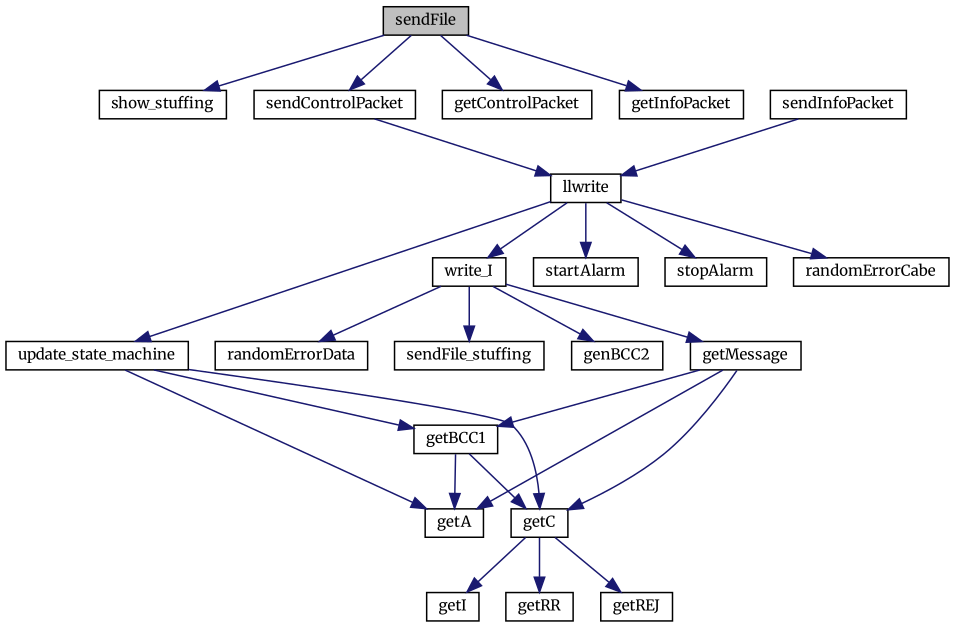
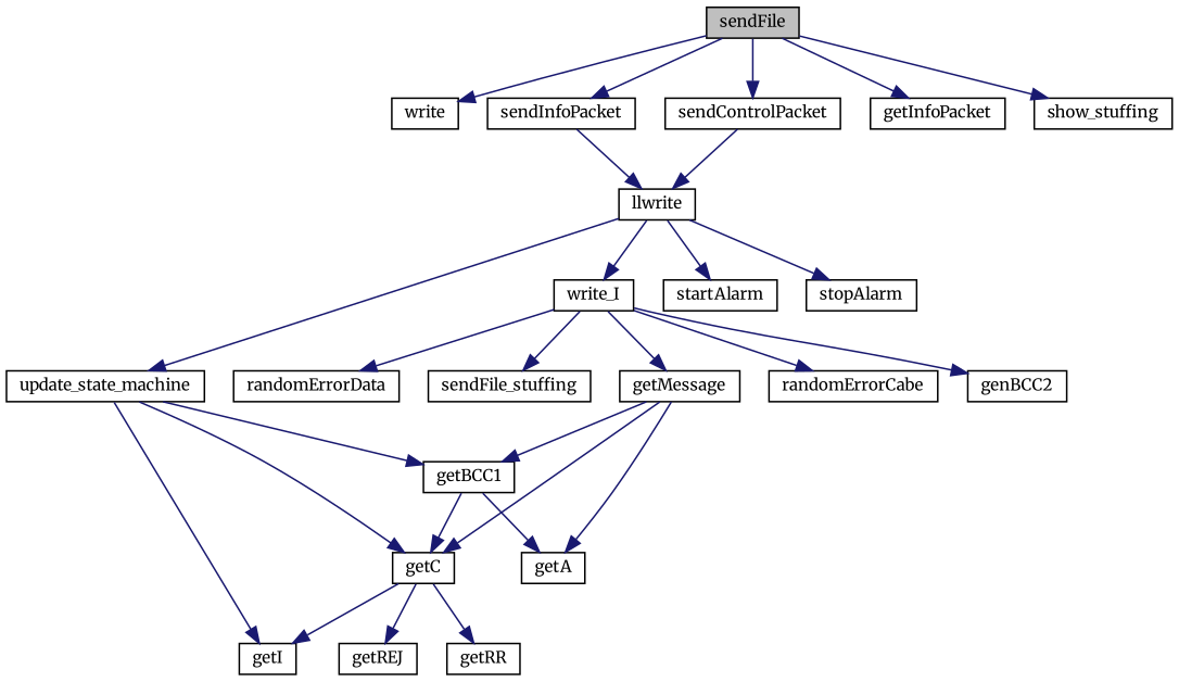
  digraph {
    fontname=Merriweather
    rankdir=TB
    node [color=black fillcolor=white fontname=Merriweather fontsize=10 shape=record style=filled]
    edge [color=midnightblue fontname=Merriweather fontsize=10 labelfontname=Helvetica labelfontsize=10 style=solid]
    n1 [fillcolor=grey75 fontcolor=black height=0.2 label=sendFile width=0.4]
-   n2 [height=0.2 label=getControlPacket width=0.4]
+   n2 [height=0.2 label=write width=0.4]
    n3 [height=0.2 label=sendControlPacket width=0.4]
    n4 [height=0.2 label=getInfoPacket width=0.4]
    n5 [height=0.2 label=sendInfoPacket width=0.4]
    n6 [height=0.2 label=show_stuffing width=0.4]
    n7 [height=0.2 label=llwrite width=0.4]
    n8 [height=0.2 label=write_I width=0.4]
    n9 [height=0.2 label=startAlarm width=0.4]
    n10 [height=0.2 label=update_state_machine width=0.4]
    n11 [height=0.2 label=stopAlarm width=0.4]
    n12 [height=0.2 label=getMessage width=0.4]
    n13 [height=0.2 label=randomErrorCabe width=0.4]
    n14 [height=0.2 label=genBCC2 width=0.4]
    n15 [height=0.2 label=randomErrorData width=0.4]
    n16 [height=0.2 label=sendFile_stuffing width=0.4]
    n17 [height=0.2 label=getA width=0.4]
    n18 [height=0.2 label=getC width=0.4]
    n19 [height=0.2 label=getBCC1 width=0.4]
    n20 [height=0.2 label=getI width=0.4]
    n21 [height=0.2 label=getRR width=0.4]
    n22 [height=0.2 label=getREJ width=0.4]
    n1 -> n2
    n1 -> n3
    n1 -> n4
+   n1 -> n5
    n1 -> n6
    n3 -> n7
    n5 -> n7
    n7 -> n8
    n7 -> n9
    n7 -> n10
    n7 -> n11
    n8 -> n12
-   n7 -> n13
+   n8 -> n13
    n8 -> n14
    n8 -> n15
    n8 -> n16
-   n10 -> n17
+   n10 -> n20
    n10 -> n18
    n10 -> n19
    n12 -> n17
    n12 -> n18
    n12 -> n19
    n18 -> n20
    n18 -> n21
    n18 -> n22
    n19 -> n17
    n19 -> n18
  }
